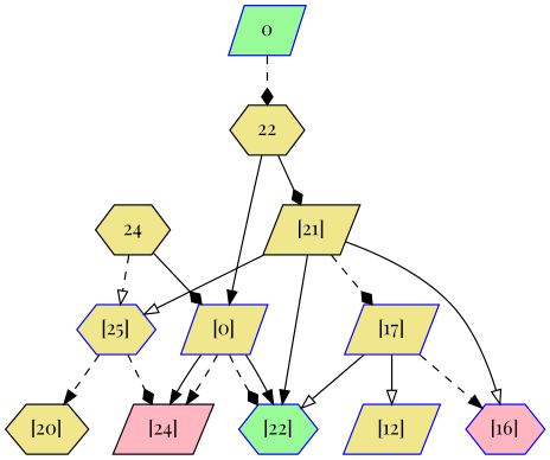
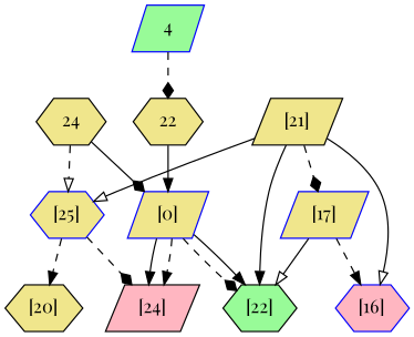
  digraph {
    fontname="Playfair Display"
    node [color=blue fillcolor=khaki fontname="Playfair Display" shape=parallelogram style=filled]
    edge [arrowhead=normal fontname="Playfair Display" style=solid]
-   0 [fillcolor=palegreen]
+   0 [fillcolor=palegreen label=4]
    22 [color=black shape=hexagon]
    24 [color=black shape=hexagon]
    "[25]" [shape=hexagon]
    "[0]"
    "[21]" [color=black]
    "[20]" [color=black shape=hexagon]
    "[24]" [color=black fillcolor=lightpink]
-   "[22]" [fillcolor=palegreen shape=hexagon]
+   "[22]" [color=black fillcolor=palegreen shape=hexagon]
    "[17]"
-   "[12]"
    "[16]" [fillcolor=lightpink shape=hexagon]
    0 -> 22 [arrowhead=diamond style=dashed]
    22 -> "[0]"
-   22 -> "[21]" [arrowhead=diamond]
    24 -> "[25]" [arrowhead=onormal style=dashed]
    24 -> "[0]" [arrowhead=diamond]
    "[25]" -> "[20]" [style=dashed]
    "[25]" -> "[24]" [arrowhead=diamond style=dashed]
    "[0]" -> "[24]"
    "[0]" -> "[24]" [style=dashed]
    "[0]" -> "[22]" [arrowhead=diamond style=dashed]
    "[0]" -> "[22]"
    "[21]" -> "[25]" [arrowhead=onormal]
    "[21]" -> "[22]"
    "[21]" -> "[17]" [arrowhead=diamond style=dashed]
    "[21]" -> "[16]" [arrowhead=onormal]
    "[17]" -> "[22]" [arrowhead=onormal]
-   "[17]" -> "[12]" [arrowhead=onormal]
    "[17]" -> "[16]" [style=dashed]
  }
